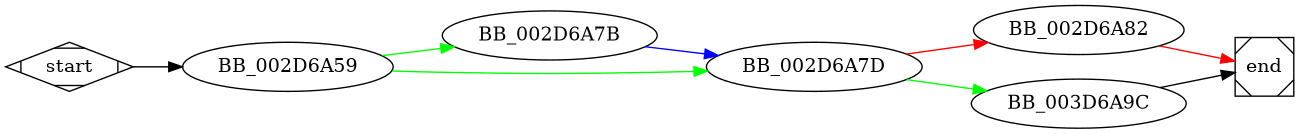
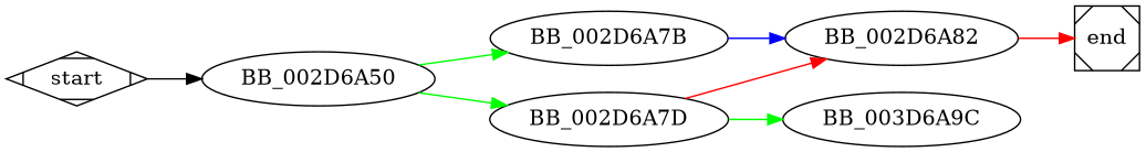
  digraph {
    rankdir=LR
    edge [color=green]
    start [shape=Mdiamond]
-   BB_002D6A50 [label=BB_002D6A59]
+   BB_002D6A50
    BB_002D6A7B
    BB_002D6A7D
    BB_002D6A82
    n6 [label=BB_003D6A9C]
    end [shape=Msquare]
    start -> BB_002D6A50 [color=""]
    BB_002D6A50 -> BB_002D6A7B
    BB_002D6A50 -> BB_002D6A7D
-   BB_002D6A7B -> BB_002D6A7D [color=blue]
+   BB_002D6A7B -> BB_002D6A82 [color=blue]
    BB_002D6A7D -> BB_002D6A82 [color=red]
    BB_002D6A7D -> n6
    BB_002D6A82 -> end [color=red]
-   n6 -> end [color=""]
  }
